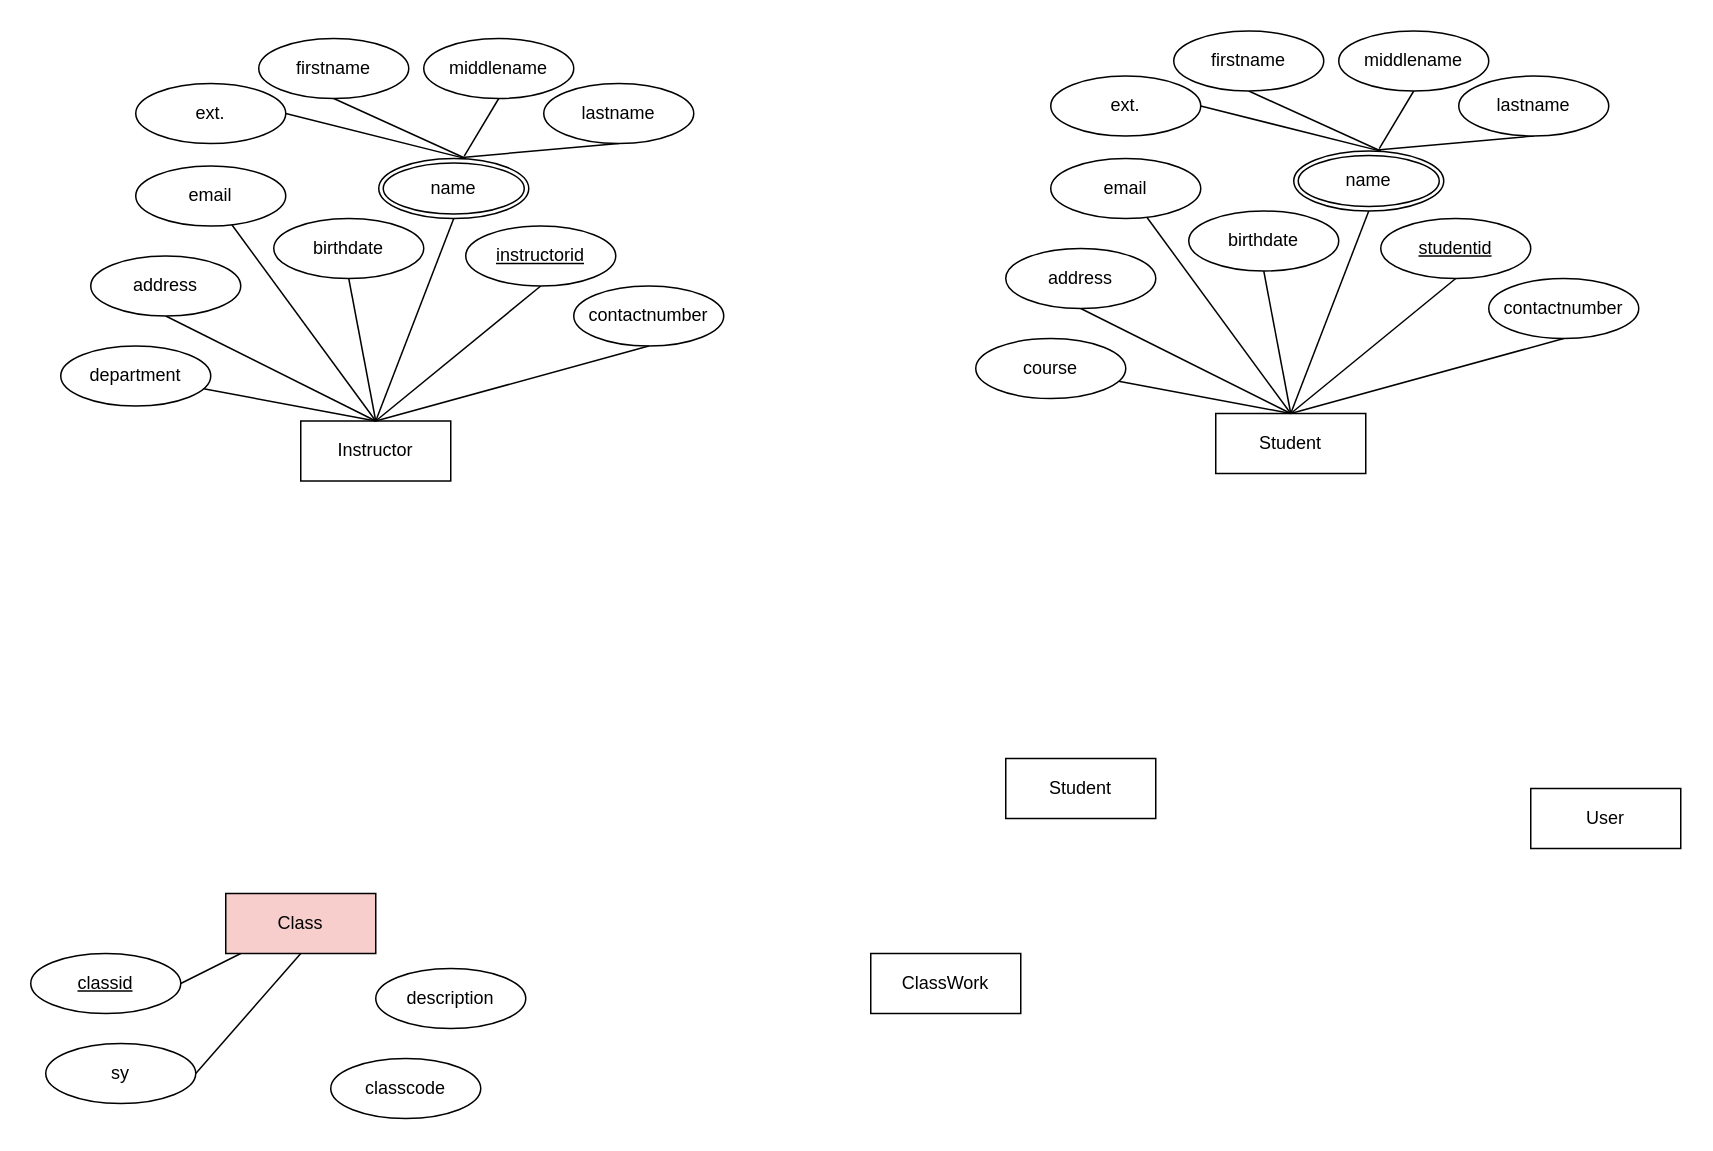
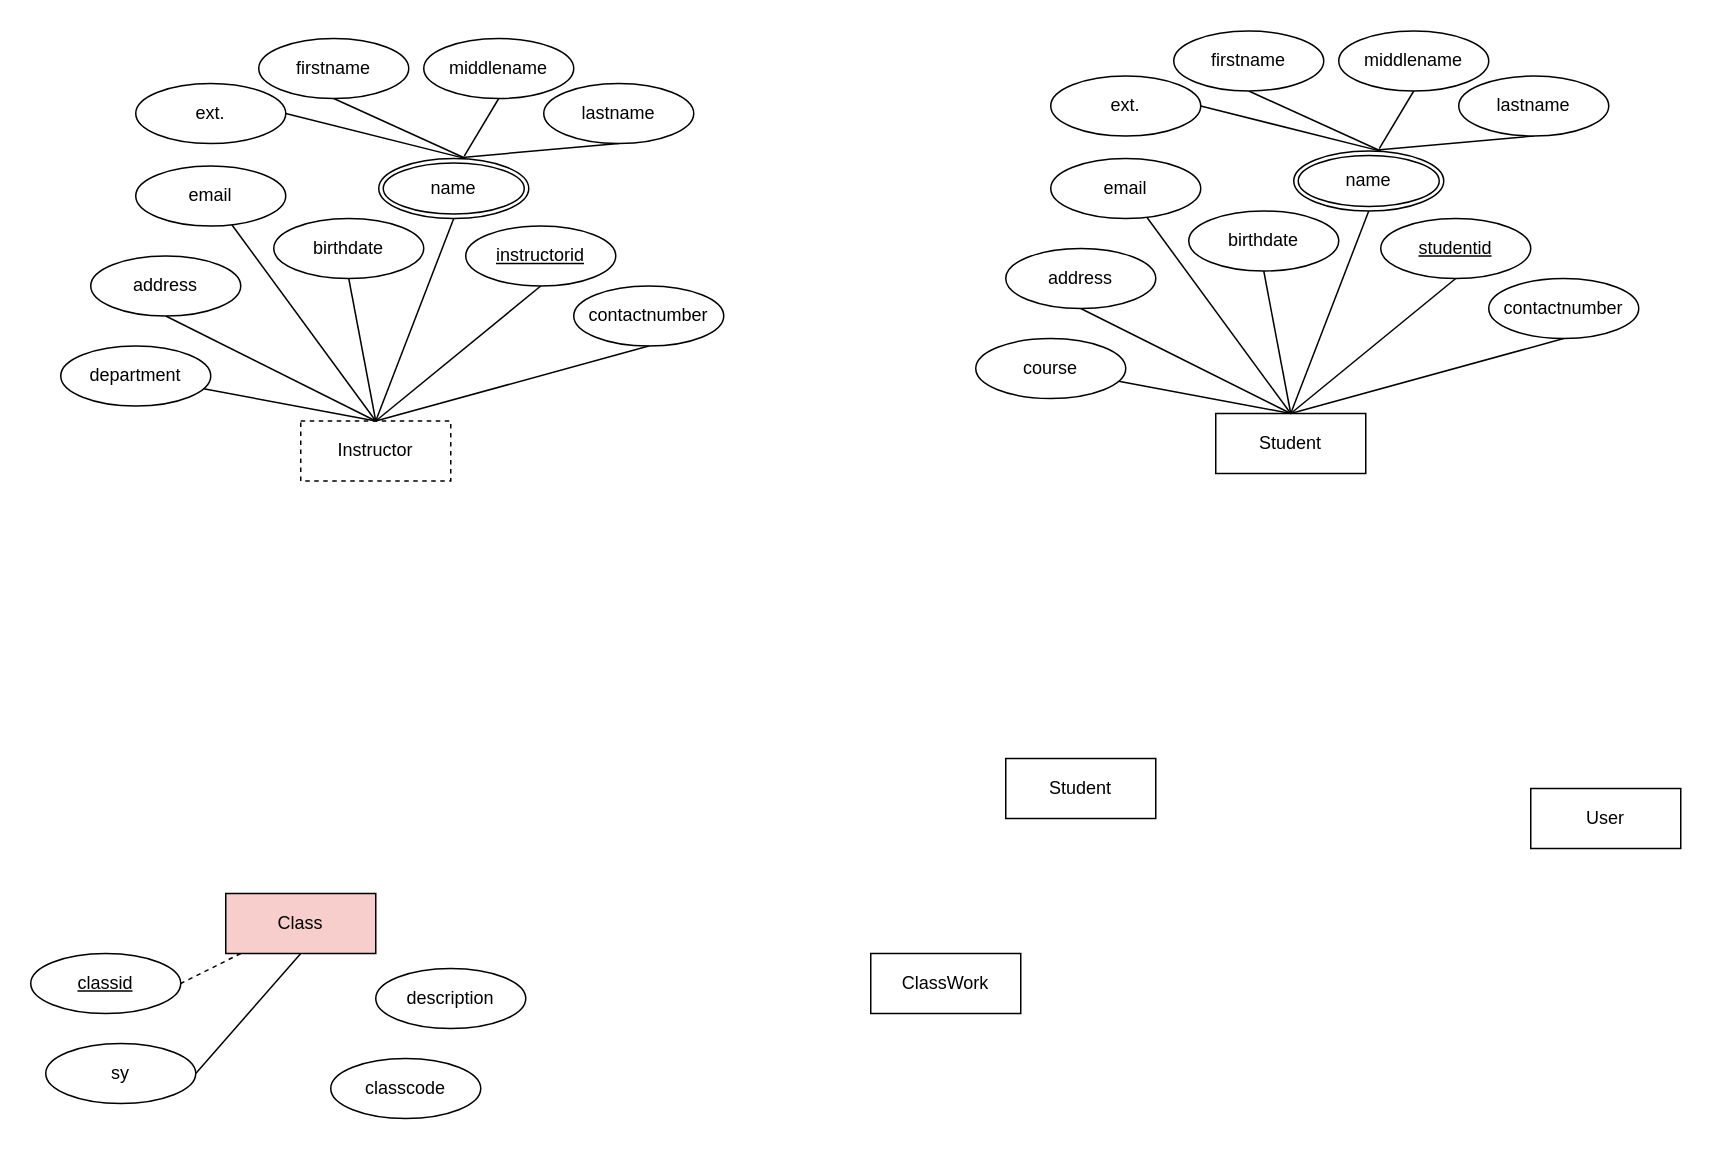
  <mxCell id="0" />
  <mxCell id="1" parent="0" />
  <mxCell id="2" value="Student" style="whiteSpace=wrap;html=1;align=center;" vertex="1" parent="1"><mxGeometry x="810" y="275" width="100" height="40" as="geometry" /></mxCell>
- <mxCell id="3" style="rounded=0;orthogonalLoop=1;jettySize=auto;html=1;entryX=1;entryY=0.5;entryDx=0;entryDy=0;endArrow=none;endFill=0;" edge="1" parent="1" source="5" target="56"><mxGeometry relative="1" as="geometry" /></mxCell>
+ <mxCell id="3" style="rounded=0;orthogonalLoop=1;jettySize=auto;html=1;entryX=1;entryY=0.5;entryDx=0;entryDy=0;endArrow=none;endFill=0;dashed=1;" edge="1" parent="1" source="5" target="56"><mxGeometry relative="1" as="geometry" /></mxCell>
  <mxCell id="4" style="rounded=0;orthogonalLoop=1;jettySize=auto;html=1;exitX=0.5;exitY=1;exitDx=0;exitDy=0;entryX=1;entryY=0.5;entryDx=0;entryDy=0;endArrow=none;endFill=0;" edge="1" parent="1" source="5" target="55"><mxGeometry relative="1" as="geometry" /></mxCell>
  <mxCell id="5" value="Class" style="whiteSpace=wrap;html=1;align=center;fillColor=#f8cecc;" vertex="1" parent="1"><mxGeometry x="150" y="595" width="100" height="40" as="geometry" /></mxCell>
  <mxCell id="6" value="User" style="whiteSpace=wrap;html=1;align=center;" vertex="1" parent="1"><mxGeometry x="1020" y="525" width="100" height="40" as="geometry" /></mxCell>
  <mxCell id="7" value="Student" style="whiteSpace=wrap;html=1;align=center;" vertex="1" parent="1"><mxGeometry x="670" y="505" width="100" height="40" as="geometry" /></mxCell>
  <mxCell id="8" value="ClassWork" style="whiteSpace=wrap;html=1;align=center;" vertex="1" parent="1"><mxGeometry x="580" y="635" width="100" height="40" as="geometry" /></mxCell>
  <mxCell id="9" style="rounded=0;orthogonalLoop=1;jettySize=auto;html=1;exitX=0.5;exitY=1;exitDx=0;exitDy=0;endArrow=none;endFill=0;entryX=0.58;entryY=0;entryDx=0;entryDy=0;entryPerimeter=0;" edge="1" parent="1" source="10" target="13"><mxGeometry relative="1" as="geometry" /></mxCell>
  <mxCell id="10" value="firstname" style="ellipse;whiteSpace=wrap;html=1;align=center;" vertex="1" parent="1"><mxGeometry x="782" y="20" width="100" height="40" as="geometry" /></mxCell>
  <mxCell id="11" style="rounded=0;orthogonalLoop=1;jettySize=auto;html=1;exitX=0.5;exitY=1;exitDx=0;exitDy=0;entryX=0.5;entryY=0;entryDx=0;entryDy=0;endArrow=none;endFill=0;" edge="1" parent="1" source="13" target="2"><mxGeometry relative="1" as="geometry" /></mxCell>
  <mxCell id="12" style="rounded=0;orthogonalLoop=1;jettySize=auto;html=1;exitX=0.567;exitY=-0.006;exitDx=0;exitDy=0;entryX=1;entryY=0.5;entryDx=0;entryDy=0;endArrow=none;endFill=0;exitPerimeter=0;" edge="1" parent="1" source="13" target="18"><mxGeometry relative="1" as="geometry" /></mxCell>
  <mxCell id="13" value="name" style="ellipse;shape=doubleEllipse;margin=3;whiteSpace=wrap;html=1;align=center;" vertex="1" parent="1"><mxGeometry x="862" y="100" width="100" height="40" as="geometry" /></mxCell>
  <mxCell id="14" style="rounded=0;orthogonalLoop=1;jettySize=auto;html=1;exitX=0.5;exitY=1;exitDx=0;exitDy=0;entryX=0.57;entryY=-0.039;entryDx=0;entryDy=0;entryPerimeter=0;endArrow=none;endFill=0;" edge="1" parent="1" source="15" target="13"><mxGeometry relative="1" as="geometry" /></mxCell>
  <mxCell id="15" value="middlename" style="ellipse;whiteSpace=wrap;html=1;align=center;" vertex="1" parent="1"><mxGeometry x="892" y="20" width="100" height="40" as="geometry" /></mxCell>
  <mxCell id="16" style="rounded=0;orthogonalLoop=1;jettySize=auto;html=1;exitX=0.5;exitY=1;exitDx=0;exitDy=0;entryX=0.556;entryY=-0.018;entryDx=0;entryDy=0;endArrow=none;endFill=0;entryPerimeter=0;" edge="1" parent="1" source="17" target="13"><mxGeometry relative="1" as="geometry" /></mxCell>
  <mxCell id="17" value="lastname" style="ellipse;whiteSpace=wrap;html=1;align=center;" vertex="1" parent="1"><mxGeometry x="972" y="50" width="100" height="40" as="geometry" /></mxCell>
  <mxCell id="18" value="ext." style="ellipse;whiteSpace=wrap;html=1;align=center;" vertex="1" parent="1"><mxGeometry x="700" y="50" width="100" height="40" as="geometry" /></mxCell>
  <mxCell id="19" style="rounded=0;orthogonalLoop=1;jettySize=auto;html=1;exitX=0.5;exitY=1;exitDx=0;exitDy=0;entryX=0.5;entryY=0;entryDx=0;entryDy=0;endArrow=none;endFill=0;" edge="1" parent="1" source="20" target="2"><mxGeometry relative="1" as="geometry" /></mxCell>
  <mxCell id="20" value="birthdate" style="ellipse;whiteSpace=wrap;html=1;align=center;" vertex="1" parent="1"><mxGeometry x="792" y="140" width="100" height="40" as="geometry" /></mxCell>
  <mxCell id="21" style="rounded=0;orthogonalLoop=1;jettySize=auto;html=1;exitX=0.5;exitY=1;exitDx=0;exitDy=0;entryX=0.5;entryY=0;entryDx=0;entryDy=0;endArrow=none;endFill=0;" edge="1" parent="1" source="22" target="2"><mxGeometry relative="1" as="geometry" /></mxCell>
  <mxCell id="22" value="address" style="ellipse;whiteSpace=wrap;html=1;align=center;" vertex="1" parent="1"><mxGeometry x="670" y="165" width="100" height="40" as="geometry" /></mxCell>
  <mxCell id="23" style="rounded=0;orthogonalLoop=1;jettySize=auto;html=1;exitX=0.5;exitY=1;exitDx=0;exitDy=0;entryX=0.5;entryY=0;entryDx=0;entryDy=0;endArrow=none;endFill=0;" edge="1" parent="1" source="24" target="2"><mxGeometry relative="1" as="geometry" /></mxCell>
  <mxCell id="24" value="&lt;u&gt;studentid&lt;/u&gt;" style="ellipse;whiteSpace=wrap;html=1;align=center;" vertex="1" parent="1"><mxGeometry x="920" y="145" width="100" height="40" as="geometry" /></mxCell>
  <mxCell id="25" value="contactnumber" style="ellipse;whiteSpace=wrap;html=1;align=center;" vertex="1" parent="1"><mxGeometry x="992" y="185" width="100" height="40" as="geometry" /></mxCell>
  <mxCell id="26" style="rounded=0;orthogonalLoop=1;jettySize=auto;html=1;endArrow=none;endFill=0;entryX=0.5;entryY=0;entryDx=0;entryDy=0;" edge="1" parent="1" source="27" target="2"><mxGeometry relative="1" as="geometry"><mxPoint x="860" y="255" as="targetPoint" /></mxGeometry></mxCell>
  <mxCell id="27" value="email" style="ellipse;whiteSpace=wrap;html=1;align=center;" vertex="1" parent="1"><mxGeometry x="700" y="105" width="100" height="40" as="geometry" /></mxCell>
  <mxCell id="28" style="rounded=0;orthogonalLoop=1;jettySize=auto;html=1;entryX=0.5;entryY=0;entryDx=0;entryDy=0;endArrow=none;endFill=0;" edge="1" parent="1" source="29" target="2"><mxGeometry relative="1" as="geometry" /></mxCell>
  <mxCell id="29" value="course" style="ellipse;whiteSpace=wrap;html=1;align=center;" vertex="1" parent="1"><mxGeometry x="650" y="225" width="100" height="40" as="geometry" /></mxCell>
  <mxCell id="30" style="rounded=0;orthogonalLoop=1;jettySize=auto;html=1;exitX=0.5;exitY=1;exitDx=0;exitDy=0;endArrow=none;endFill=0;" edge="1" parent="1" source="25"><mxGeometry relative="1" as="geometry"><mxPoint x="860" y="275" as="targetPoint" /></mxGeometry></mxCell>
  <mxCell id="31" value="" style="group" vertex="1" connectable="0" parent="1"><mxGeometry x="40" width="442" height="295" as="geometry" y="25" /></mxCell>
- <mxCell id="32" value="Instructor" style="whiteSpace=wrap;html=1;align=center;" vertex="1" parent="31"><mxGeometry x="160" y="255" width="100" height="40" as="geometry" /></mxCell>
+ <mxCell id="32" value="Instructor" style="whiteSpace=wrap;html=1;align=center;dashed=1;" vertex="1" parent="31"><mxGeometry x="160" y="255" width="100" height="40" as="geometry" /></mxCell>
  <mxCell id="33" value="firstname" style="ellipse;whiteSpace=wrap;html=1;align=center;" vertex="1" parent="31"><mxGeometry x="132" width="100" height="40" as="geometry" /></mxCell>
  <mxCell id="34" style="rounded=0;orthogonalLoop=1;jettySize=auto;html=1;exitX=0.5;exitY=1;exitDx=0;exitDy=0;entryX=0.5;entryY=0;entryDx=0;entryDy=0;endArrow=none;endFill=0;" edge="1" source="35" target="32" parent="31"><mxGeometry relative="1" as="geometry" /></mxCell>
  <mxCell id="35" value="name" style="ellipse;shape=doubleEllipse;margin=3;whiteSpace=wrap;html=1;align=center;" vertex="1" parent="31"><mxGeometry x="212" y="80" width="100" height="40" as="geometry" /></mxCell>
  <mxCell id="36" style="rounded=0;orthogonalLoop=1;jettySize=auto;html=1;exitX=0.5;exitY=1;exitDx=0;exitDy=0;endArrow=none;endFill=0;entryX=0.58;entryY=0;entryDx=0;entryDy=0;entryPerimeter=0;" edge="1" source="33" target="35" parent="31"><mxGeometry relative="1" as="geometry" /></mxCell>
  <mxCell id="37" style="rounded=0;orthogonalLoop=1;jettySize=auto;html=1;exitX=0.5;exitY=1;exitDx=0;exitDy=0;entryX=0.57;entryY=-0.039;entryDx=0;entryDy=0;entryPerimeter=0;endArrow=none;endFill=0;" edge="1" source="38" target="35" parent="31"><mxGeometry relative="1" as="geometry" /></mxCell>
  <mxCell id="38" value="middlename" style="ellipse;whiteSpace=wrap;html=1;align=center;" vertex="1" parent="31"><mxGeometry x="242" width="100" height="40" as="geometry" /></mxCell>
  <mxCell id="39" style="rounded=0;orthogonalLoop=1;jettySize=auto;html=1;exitX=0.5;exitY=1;exitDx=0;exitDy=0;entryX=0.556;entryY=-0.018;entryDx=0;entryDy=0;endArrow=none;endFill=0;entryPerimeter=0;" edge="1" source="40" target="35" parent="31"><mxGeometry relative="1" as="geometry" /></mxCell>
  <mxCell id="40" value="lastname" style="ellipse;whiteSpace=wrap;html=1;align=center;" vertex="1" parent="31"><mxGeometry x="322" y="30" width="100" height="40" as="geometry" /></mxCell>
  <mxCell id="41" value="ext." style="ellipse;whiteSpace=wrap;html=1;align=center;" vertex="1" parent="31"><mxGeometry x="50" y="30" width="100" height="40" as="geometry" /></mxCell>
  <mxCell id="42" style="rounded=0;orthogonalLoop=1;jettySize=auto;html=1;exitX=0.567;exitY=-0.006;exitDx=0;exitDy=0;entryX=1;entryY=0.5;entryDx=0;entryDy=0;endArrow=none;endFill=0;exitPerimeter=0;" edge="1" source="35" target="41" parent="31"><mxGeometry relative="1" as="geometry" /></mxCell>
  <mxCell id="43" style="rounded=0;orthogonalLoop=1;jettySize=auto;html=1;exitX=0.5;exitY=1;exitDx=0;exitDy=0;entryX=0.5;entryY=0;entryDx=0;entryDy=0;endArrow=none;endFill=0;" edge="1" source="44" target="32" parent="31"><mxGeometry relative="1" as="geometry" /></mxCell>
  <mxCell id="44" value="birthdate" style="ellipse;whiteSpace=wrap;html=1;align=center;" vertex="1" parent="31"><mxGeometry x="142" y="120" width="100" height="40" as="geometry" /></mxCell>
  <mxCell id="45" style="rounded=0;orthogonalLoop=1;jettySize=auto;html=1;exitX=0.5;exitY=1;exitDx=0;exitDy=0;entryX=0.5;entryY=0;entryDx=0;entryDy=0;endArrow=none;endFill=0;" edge="1" source="46" target="32" parent="31"><mxGeometry relative="1" as="geometry" /></mxCell>
  <mxCell id="46" value="address" style="ellipse;whiteSpace=wrap;html=1;align=center;" vertex="1" parent="31"><mxGeometry x="20" y="145" width="100" height="40" as="geometry" /></mxCell>
  <mxCell id="47" style="rounded=0;orthogonalLoop=1;jettySize=auto;html=1;exitX=0.5;exitY=1;exitDx=0;exitDy=0;entryX=0.5;entryY=0;entryDx=0;entryDy=0;endArrow=none;endFill=0;" edge="1" source="48" target="32" parent="31"><mxGeometry relative="1" as="geometry" /></mxCell>
  <mxCell id="48" value="&lt;u&gt;instructorid&lt;/u&gt;" style="ellipse;whiteSpace=wrap;html=1;align=center;" vertex="1" parent="31"><mxGeometry x="270" y="125" width="100" height="40" as="geometry" /></mxCell>
  <mxCell id="49" value="contactnumber" style="ellipse;whiteSpace=wrap;html=1;align=center;" vertex="1" parent="31"><mxGeometry x="342" y="165" width="100" height="40" as="geometry" /></mxCell>
  <mxCell id="50" style="rounded=0;orthogonalLoop=1;jettySize=auto;html=1;endArrow=none;endFill=0;entryX=0.5;entryY=0;entryDx=0;entryDy=0;" edge="1" source="51" target="32" parent="31"><mxGeometry relative="1" as="geometry"><mxPoint x="210" y="235" as="targetPoint" /></mxGeometry></mxCell>
  <mxCell id="51" value="email" style="ellipse;whiteSpace=wrap;html=1;align=center;" vertex="1" parent="31"><mxGeometry x="50" y="85" width="100" height="40" as="geometry" /></mxCell>
  <mxCell id="52" style="rounded=0;orthogonalLoop=1;jettySize=auto;html=1;entryX=0.5;entryY=0;entryDx=0;entryDy=0;endArrow=none;endFill=0;" edge="1" source="53" target="32" parent="31"><mxGeometry relative="1" as="geometry" /></mxCell>
  <mxCell id="53" value="department" style="ellipse;whiteSpace=wrap;html=1;align=center;" vertex="1" parent="31"><mxGeometry y="205" width="100" height="40" as="geometry" /></mxCell>
  <mxCell id="54" style="rounded=0;orthogonalLoop=1;jettySize=auto;html=1;exitX=0.5;exitY=1;exitDx=0;exitDy=0;endArrow=none;endFill=0;" edge="1" source="49" parent="31"><mxGeometry relative="1" as="geometry"><mxPoint x="210" y="255" as="targetPoint" /></mxGeometry></mxCell>
  <mxCell id="55" value="sy" style="ellipse;whiteSpace=wrap;html=1;align=center;" vertex="1" parent="1"><mxGeometry x="30" y="695" width="100" height="40" as="geometry" /></mxCell>
  <mxCell id="56" value="&lt;u&gt;classid&lt;/u&gt;" style="ellipse;whiteSpace=wrap;html=1;align=center;" vertex="1" parent="1"><mxGeometry x="20" y="635" width="100" height="40" as="geometry" /></mxCell>
  <mxCell id="57" value="classcode" style="ellipse;whiteSpace=wrap;html=1;align=center;" vertex="1" parent="1"><mxGeometry x="220" y="705" width="100" height="40" as="geometry" /></mxCell>
  <mxCell id="58" value="description" style="ellipse;whiteSpace=wrap;html=1;align=center;" vertex="1" parent="1"><mxGeometry x="250" y="645" width="100" height="40" as="geometry" /></mxCell>
